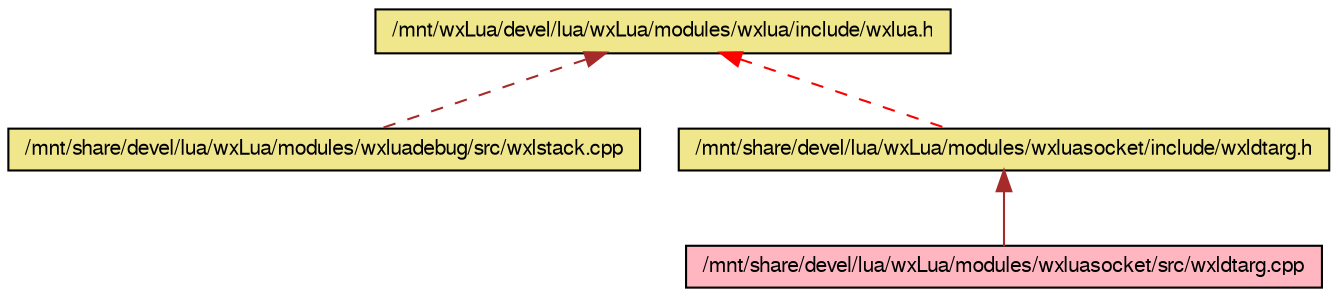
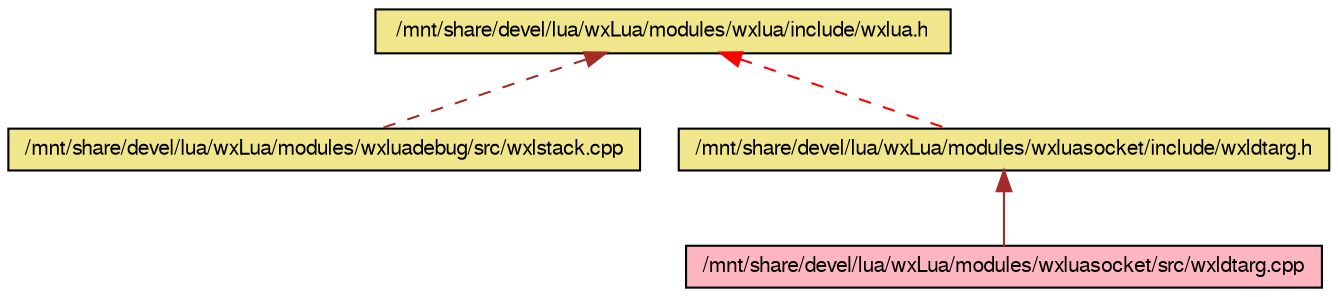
  digraph {
    node [color=black fillcolor=khaki fontname=FreeSans fontsize=10 shape=record style=filled]
    edge [color=brown dir=back fontname=FreeSans fontsize=10 labelfontname=FreeSans labelfontsize=10 style=dashed]
-   n1 [fontcolor=black height=0.2 label="/mnt/wxLua/devel/lua/wxLua/modules/wxlua/include/wxlua.h" width=0.4]
+   n1 [fontcolor=black height=0.2 label="/mnt/share/devel/lua/wxLua/modules/wxlua/include/wxlua.h" width=0.4]
    n2 [height=0.2 label="/mnt/share/devel/lua/wxLua/modules/wxluadebug/src/wxlstack.cpp" width=0.4]
    n3 [height=0.2 label="/mnt/share/devel/lua/wxLua/modules/wxluasocket/include/wxldtarg.h" width=0.4]
    n4 [fillcolor=lightpink height=0.2 label="/mnt/share/devel/lua/wxLua/modules/wxluasocket/src/wxldtarg.cpp" width=0.4]
    n1 -> n2
    n1 -> n3 [color=red]
    n3 -> n4 [style=solid]
  }
